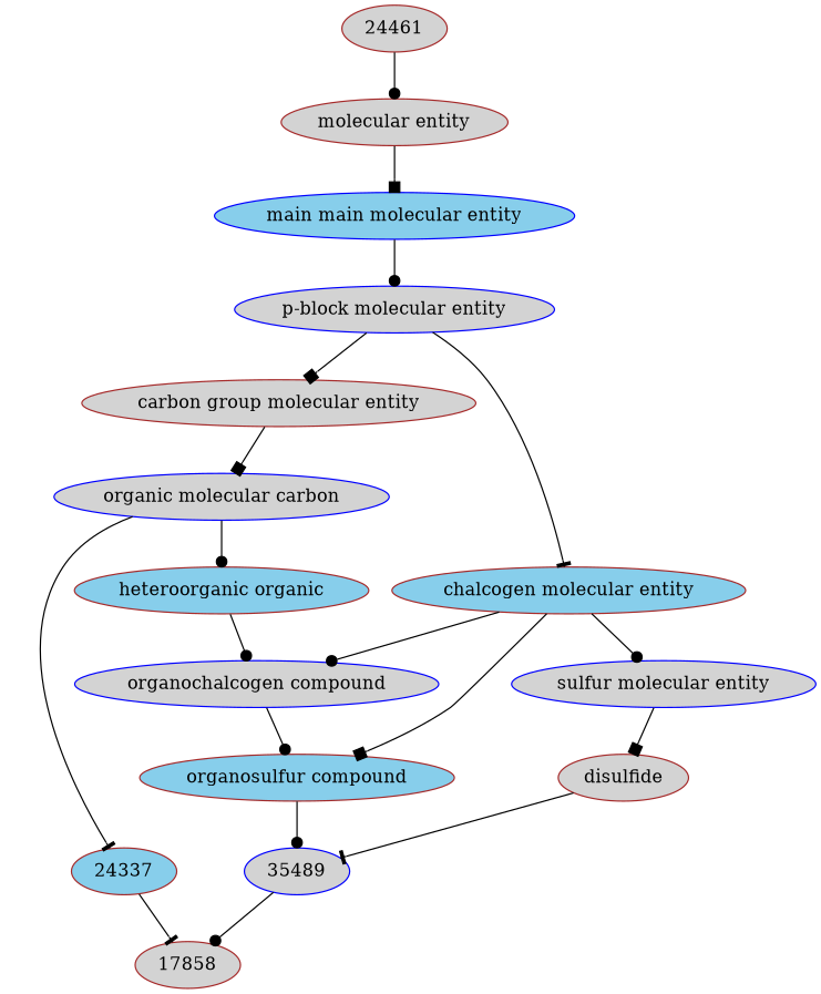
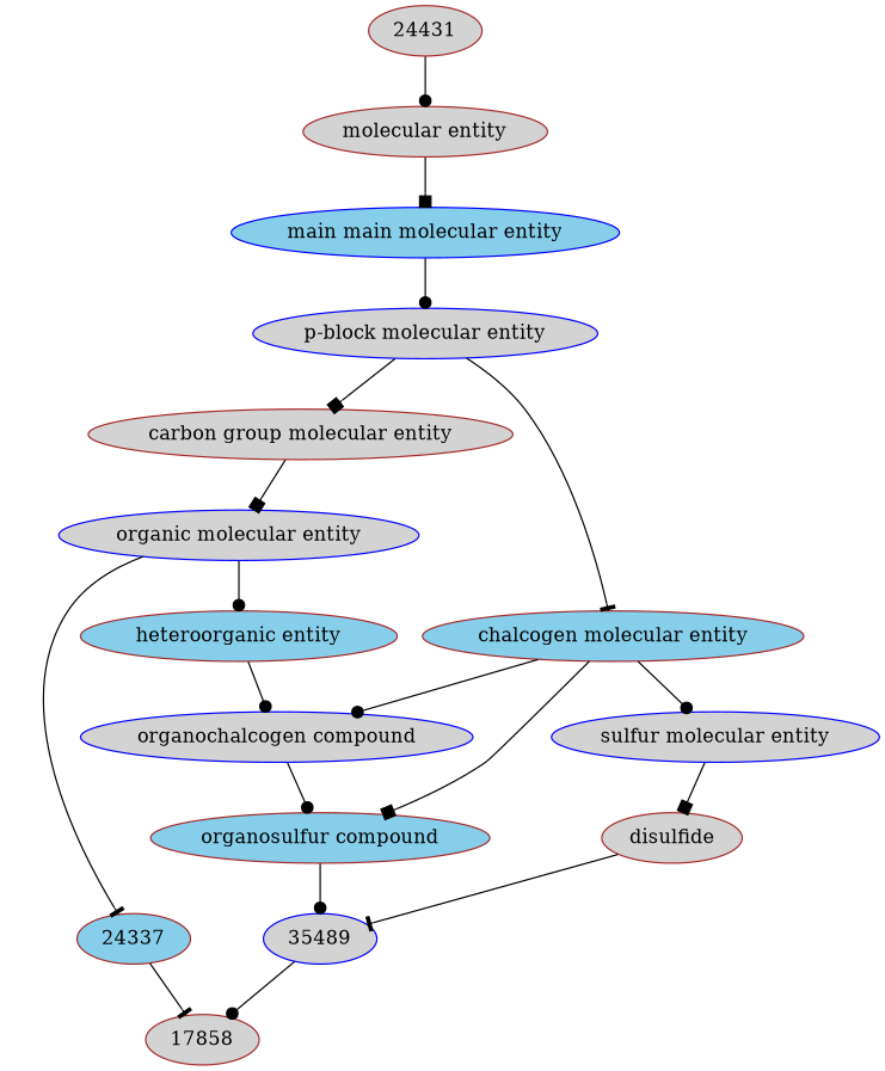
  digraph {
    node [color=brown fillcolor=lightgrey style=filled]
    edge [arrowhead=dot]
    n1 [label=17858]
    n2 [color=blue label=35489]
    n3 [fillcolor=skyblue label=24337]
    n4 [fillcolor=skyblue label="organosulfur compound"]
    n5 [label=disulfide]
-   n6 [color=blue label="organic molecular carbon"]
-   n7 [fillcolor=skyblue label="heteroorganic organic"]
+   n6 [color=blue label="organic molecular entity"]
+   n7 [fillcolor=skyblue label="heteroorganic entity"]
    n8 [color=blue label="organochalcogen compound"]
    n9 [color=blue label="sulfur molecular entity"]
    n10 [label="carbon group molecular entity"]
    n11 [fillcolor=skyblue label="chalcogen molecular entity"]
    n12 [color=blue label="p-block molecular entity"]
    n13 [color=blue fillcolor=skyblue label="main main molecular entity"]
    n14 [label="molecular entity"]
-   n15 [label=24461]
+   n15 [label=24431]
    n2 -> n1
    n3 -> n1 [arrowhead=tee]
    n4 -> n2
    n5 -> n2 [arrowhead=tee]
    n6 -> n3 [arrowhead=tee]
    n6 -> n7
    n7 -> n8
    n8 -> n4
    n9 -> n5 [arrowhead=box]
    n10 -> n6 [arrowhead=box]
    n11 -> n4 [arrowhead=box]
    n11 -> n8
    n11 -> n9
    n12 -> n10 [arrowhead=box]
    n12 -> n11 [arrowhead=tee]
    n13 -> n12
    n14 -> n13 [arrowhead=box]
    n15 -> n14
  }
